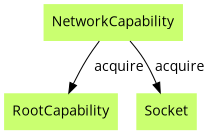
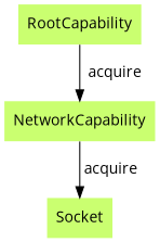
  digraph {
    fontname="Open Sans"
    rankdir=TB
    node [fillcolor=darkolivegreen1 fontname="Open Sans" shape=plaintext style=filled]
    edge [fontname="Open Sans"]
    n1 [label=RootCapability]
    n2 [label=NetworkCapability]
    n3 [label=Socket]
-   n2 -> n1 [label="  acquire"]
+   n1 -> n2 [label="  acquire"]
    n2 -> n3 [label=" acquire"]
  }
